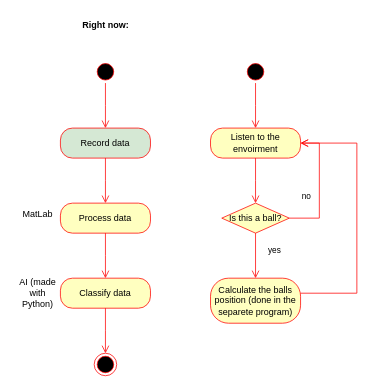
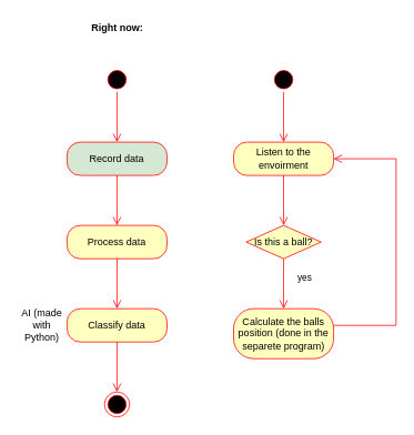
  <mxCell id="0" />
  <mxCell id="1" parent="0" />
  <mxCell id="2" value="" style="ellipse;html=1;shape=startState;fillColor=#000000;strokeColor=#ff0000;" vertex="1" parent="1"><mxGeometry x="125" y="80" width="30" height="30" as="geometry" /></mxCell>
  <mxCell id="3" value="" style="edgeStyle=orthogonalEdgeStyle;html=1;verticalAlign=bottom;endArrow=open;endSize=8;strokeColor=#ff0000;rounded=0;" edge="1" source="2" parent="1"><mxGeometry relative="1" as="geometry"><mxPoint x="140" y="170" as="targetPoint" /></mxGeometry></mxCell>
  <mxCell id="4" value="Record data" style="rounded=1;whiteSpace=wrap;html=1;arcSize=40;fontColor=#000000;fillColor=#d5e8d4;strokeColor=#ff0000;" vertex="1" parent="1"><mxGeometry x="80" y="170" width="120" height="40" as="geometry" /></mxCell>
  <mxCell id="5" value="" style="edgeStyle=orthogonalEdgeStyle;html=1;verticalAlign=bottom;endArrow=open;endSize=8;strokeColor=#ff0000;rounded=0;" edge="1" source="4" parent="1"><mxGeometry relative="1" as="geometry"><mxPoint x="140" y="270" as="targetPoint" /></mxGeometry></mxCell>
  <mxCell id="6" value="Process data" style="rounded=1;whiteSpace=wrap;html=1;arcSize=40;fontColor=#000000;fillColor=#ffffc0;strokeColor=#ff0000;" vertex="1" parent="1"><mxGeometry x="80" y="270" width="120" height="40" as="geometry" /></mxCell>
  <mxCell id="7" value="" style="edgeStyle=orthogonalEdgeStyle;html=1;verticalAlign=bottom;endArrow=open;endSize=8;strokeColor=#ff0000;rounded=0;" edge="1" source="6" parent="1"><mxGeometry relative="1" as="geometry"><mxPoint x="140" y="370" as="targetPoint" /></mxGeometry></mxCell>
  <mxCell id="8" value="Classify data" style="rounded=1;whiteSpace=wrap;html=1;arcSize=40;fontColor=#000000;fillColor=#ffffc0;strokeColor=#ff0000;" vertex="1" parent="1"><mxGeometry x="80" y="370" width="120" height="40" as="geometry" /></mxCell>
  <mxCell id="9" value="" style="edgeStyle=orthogonalEdgeStyle;html=1;verticalAlign=bottom;endArrow=open;endSize=8;strokeColor=#ff0000;rounded=0;" edge="1" source="8" parent="1"><mxGeometry relative="1" as="geometry"><mxPoint x="140" y="470" as="targetPoint" /></mxGeometry></mxCell>
  <mxCell id="10" value="" style="ellipse;html=1;shape=endState;fillColor=#000000;strokeColor=#ff0000;" vertex="1" parent="1"><mxGeometry x="125" y="470" width="30" height="30" as="geometry" /></mxCell>
  <mxCell id="11" value="" style="ellipse;html=1;shape=startState;fillColor=#000000;strokeColor=#ff0000;" vertex="1" parent="1"><mxGeometry x="325" y="80" width="30" height="30" as="geometry" /></mxCell>
  <mxCell id="12" value="" style="edgeStyle=orthogonalEdgeStyle;html=1;verticalAlign=bottom;endArrow=open;endSize=8;strokeColor=#ff0000;rounded=0;" edge="1" source="11" parent="1"><mxGeometry relative="1" as="geometry"><mxPoint x="340" y="170" as="targetPoint" /></mxGeometry></mxCell>
  <mxCell id="13" value="Listen to the envoirment" style="rounded=1;whiteSpace=wrap;html=1;arcSize=40;fontColor=#000000;fillColor=#ffffc0;strokeColor=#ff0000;" vertex="1" parent="1"><mxGeometry x="280" y="170" width="120" height="40" as="geometry" /></mxCell>
  <mxCell id="14" value="" style="edgeStyle=orthogonalEdgeStyle;html=1;verticalAlign=bottom;endArrow=open;endSize=8;strokeColor=#ff0000;rounded=0;" edge="1" source="13" parent="1"><mxGeometry relative="1" as="geometry"><mxPoint x="340" y="270" as="targetPoint" /></mxGeometry></mxCell>
  <mxCell id="15" value="Is this a ball?" style="rhombus;whiteSpace=wrap;html=1;fontColor=#000000;fillColor=#ffffc0;strokeColor=#ff0000;" vertex="1" parent="1"><mxGeometry x="295" y="270" width="90" height="40" as="geometry" /></mxCell>
- <mxCell id="16" value="no" style="edgeStyle=orthogonalEdgeStyle;html=1;align=left;verticalAlign=bottom;endArrow=open;endSize=8;strokeColor=#ff0000;rounded=0;entryX=1;entryY=0.5;entryDx=0;entryDy=0;" edge="1" source="15" parent="1" target="13"><mxGeometry x="-0.818" y="20" relative="1" as="geometry"><mxPoint x="475" y="290" as="targetPoint" /><Array as="points"><mxPoint x="425" y="290" /><mxPoint x="425" y="190" /></Array><mxPoint as="offset" /></mxGeometry></mxCell>
  <mxCell id="17" value="yes" style="edgeStyle=orthogonalEdgeStyle;html=1;align=left;verticalAlign=top;endArrow=open;endSize=8;strokeColor=#ff0000;rounded=0;entryX=0.5;entryY=0;entryDx=0;entryDy=0;" edge="1" source="15" parent="1" target="18"><mxGeometry x="-0.667" y="15" relative="1" as="geometry"><mxPoint x="335" y="370" as="targetPoint" /><mxPoint as="offset" /></mxGeometry></mxCell>
  <mxCell id="18" value="Calculate the balls position (done in the separete program)" style="rounded=1;whiteSpace=wrap;html=1;arcSize=40;fontColor=#000000;fillColor=#ffffc0;strokeColor=#ff0000;" vertex="1" parent="1"><mxGeometry x="280" y="370" width="120" height="60" as="geometry" /></mxCell>
  <mxCell id="19" value="" style="edgeStyle=orthogonalEdgeStyle;html=1;verticalAlign=bottom;endArrow=open;endSize=8;strokeColor=#ff0000;rounded=0;entryX=1;entryY=0.5;entryDx=0;entryDy=0;" edge="1" source="18" parent="1" target="13"><mxGeometry relative="1" as="geometry"><mxPoint x="340" y="470" as="targetPoint" /><Array as="points"><mxPoint x="475" y="390" /><mxPoint x="475" y="190" /></Array></mxGeometry></mxCell>
  <mxCell id="20" value="Right now:" style="text;align=center;fontStyle=1;verticalAlign=middle;spacingLeft=3;spacingRight=3;strokeColor=none;rotatable=0;points=[[0,0.5],[1,0.5]];portConstraint=eastwest;html=1;" vertex="1" parent="1"><mxGeometry x="100" y="20" width="80" height="26" as="geometry" /></mxCell>
- <mxCell id="21" value="MatLab" style="text;html=1;align=center;verticalAlign=middle;whiteSpace=wrap;rounded=0;" vertex="1" parent="1"><mxGeometry x="20" y="270" width="60" height="30" as="geometry" /></mxCell>
  <mxCell id="22" value="AI (made with Python)" style="text;html=1;align=center;verticalAlign=middle;whiteSpace=wrap;rounded=0;" vertex="1" parent="1"><mxGeometry x="20" y="375" width="60" height="30" as="geometry" /></mxCell>
